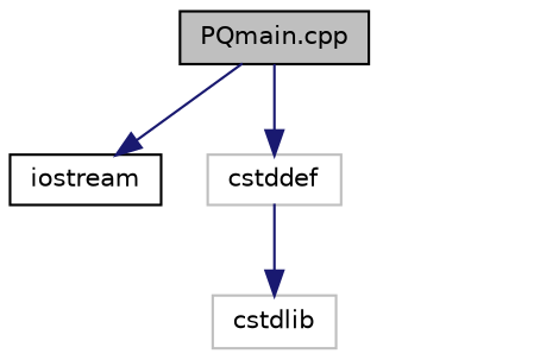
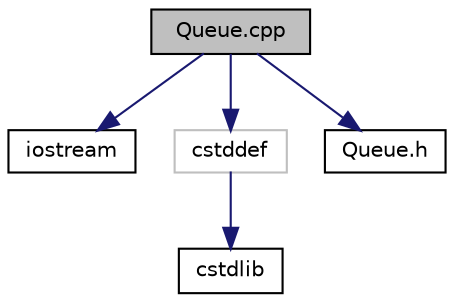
  digraph {
    node [color=black fillcolor=white fontname=Helvetica fontsize=10 shape=record style=filled]
    edge [color=midnightblue fontname=Helvetica fontsize=10 labelfontname=Helvetica labelfontsize=10 style=solid]
-   n1 [fillcolor=grey75 fontcolor=black height=0.2 label="PQmain.cpp" width=0.4]
+   n1 [fillcolor=grey75 fontcolor=black height=0.2 label="Queue.cpp" width=0.4]
    n2 [height=0.2 label=iostream width=0.4]
    n3 [color=grey75 height=0.2 label=cstddef width=0.4]
-   n5 [color=grey75 height=0.2 label=cstdlib width=0.4]
+   n4 [height=0.2 label="Queue.h" width=0.4]
+   n5 [height=0.2 label=cstdlib width=0.4]
    n1 -> n2
    n1 -> n3
+   n1 -> n4
    n3 -> n5
  }
